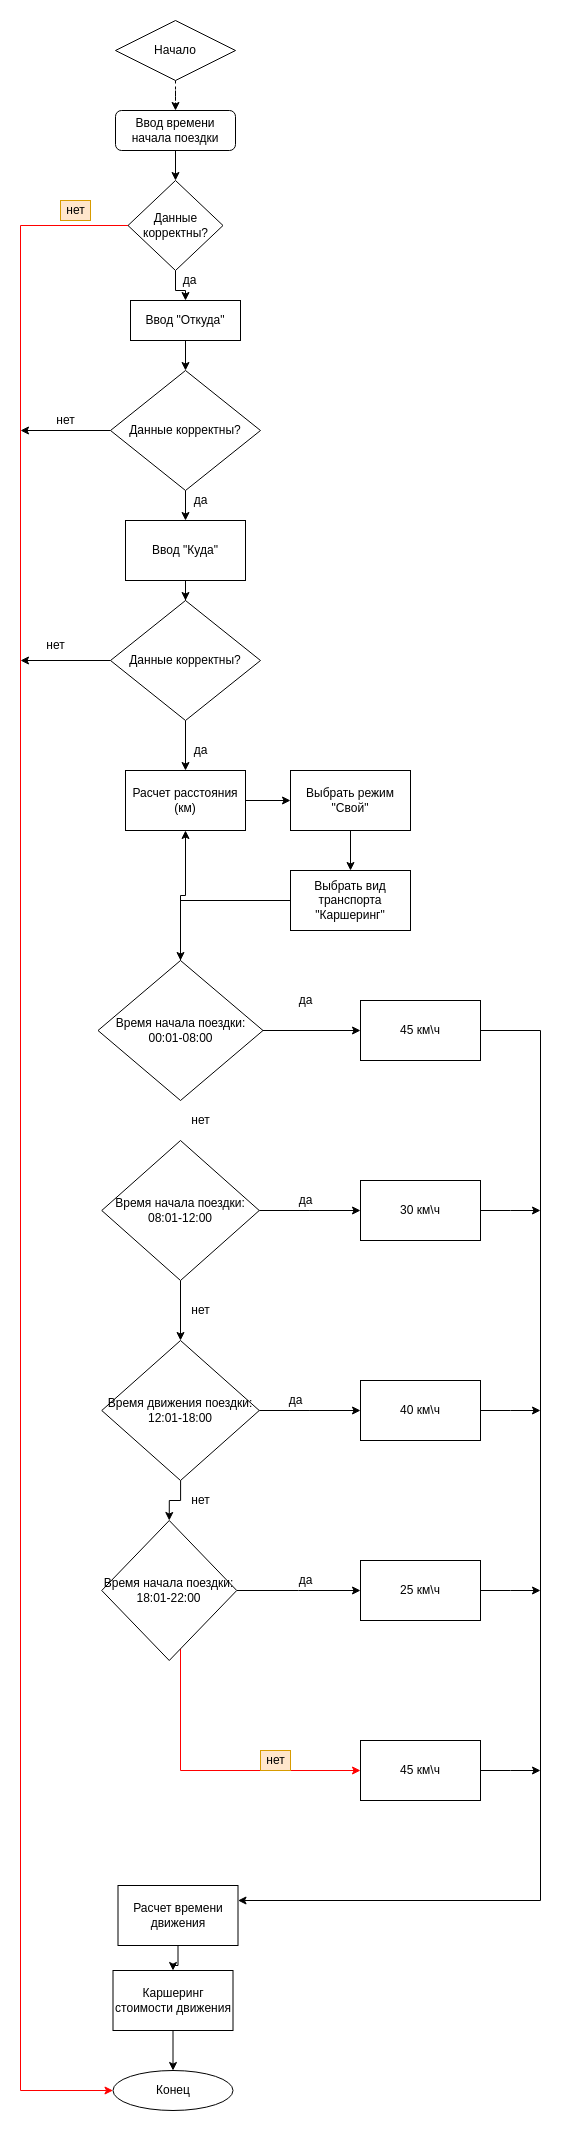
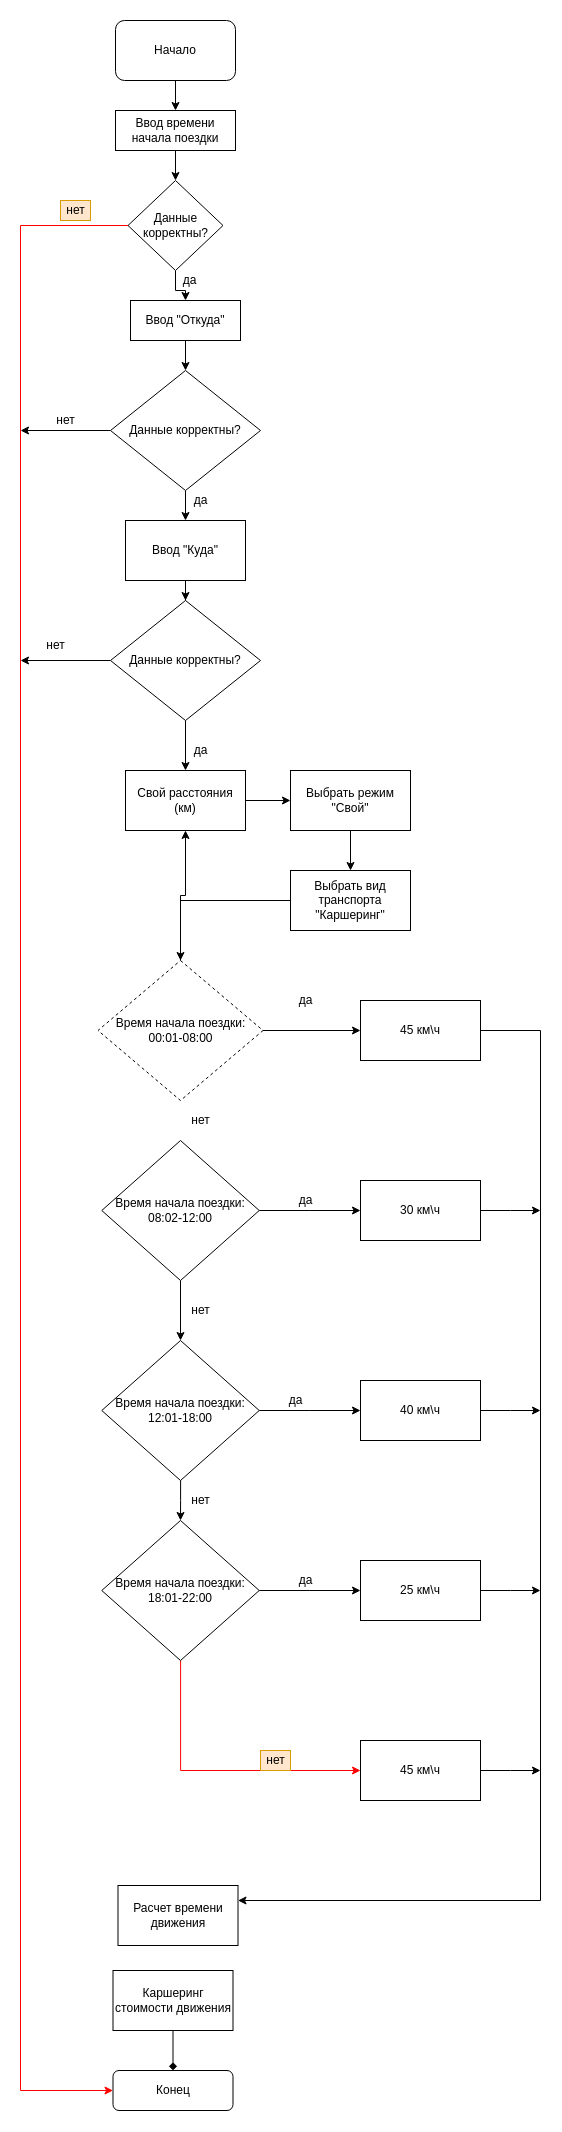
  <mxCell id="0" />
  <mxCell id="1" parent="0" />
  <mxCell id="2" value="" style="edgeStyle=orthogonalEdgeStyle;rounded=0;orthogonalLoop=1;jettySize=auto;html=1;" parent="1" source="3" target="50" edge="1"><mxGeometry relative="1" as="geometry" /></mxCell>
- <mxCell id="3" value="Ввод времени начала поездки" style="whiteSpace=wrap;html=1;rounded=1;" parent="1" vertex="1"><mxGeometry x="115" y="110" width="120" height="40" as="geometry" /></mxCell>
- <mxCell id="4" value="Конец" style="ellipse;whiteSpace=wrap;html=1;" parent="1" vertex="1"><mxGeometry x="112.5" y="2070" width="120" height="40" as="geometry" /></mxCell>
+ <mxCell id="3" value="Ввод времени начала поездки" style="rounded=0;whiteSpace=wrap;html=1;" parent="1" vertex="1"><mxGeometry x="115" y="110" width="120" height="40" as="geometry" /></mxCell>
+ <mxCell id="4" value="Конец" style="rounded=1;whiteSpace=wrap;html=1;" parent="1" vertex="1"><mxGeometry x="112.5" y="2070" width="120" height="40" as="geometry" /></mxCell>
  <mxCell id="5" value="" style="edgeStyle=orthogonalEdgeStyle;rounded=0;orthogonalLoop=1;jettySize=auto;html=1;entryX=0.5;entryY=0;entryDx=0;entryDy=0;" parent="1" source="7" target="12" edge="1"><mxGeometry relative="1" as="geometry"><mxPoint x="180" y="410" as="targetPoint" /></mxGeometry></mxCell>
  <mxCell id="6" style="edgeStyle=orthogonalEdgeStyle;rounded=0;orthogonalLoop=1;jettySize=auto;html=1;strokeColor=#000000;fontColor=#000000;" edge="1" parent="1" source="7"><mxGeometry relative="1" as="geometry"><mxPoint x="20" y="430" as="targetPoint" /></mxGeometry></mxCell>
  <mxCell id="7" value="&lt;font&gt;Данные корректны?&lt;/font&gt;" style="rhombus;whiteSpace=wrap;html=1;" parent="1" vertex="1"><mxGeometry x="110" y="370" width="150" height="120" as="geometry" /></mxCell>
  <mxCell id="8" value="" style="edgeStyle=orthogonalEdgeStyle;rounded=0;orthogonalLoop=1;jettySize=auto;html=1;" parent="1" source="9" target="7" edge="1"><mxGeometry relative="1" as="geometry" /></mxCell>
  <mxCell id="9" value="Ввод &quot;Откуда&quot;" style="rounded=0;whiteSpace=wrap;html=1;" parent="1" vertex="1"><mxGeometry x="130" y="300" width="110" height="40" as="geometry" /></mxCell>
  <mxCell id="10" value="нет" style="text;html=1;align=center;verticalAlign=middle;resizable=0;points=[];autosize=1;" parent="1" vertex="1"><mxGeometry x="50" y="410" width="30" height="20" as="geometry" /></mxCell>
  <mxCell id="11" value="" style="edgeStyle=orthogonalEdgeStyle;rounded=0;orthogonalLoop=1;jettySize=auto;html=1;entryX=0.5;entryY=0;entryDx=0;entryDy=0;" parent="1" source="12" target="16" edge="1"><mxGeometry relative="1" as="geometry"><mxPoint x="180" y="510" as="targetPoint" /></mxGeometry></mxCell>
  <mxCell id="12" value="Ввод &quot;Куда&quot;" style="rounded=0;whiteSpace=wrap;html=1;" parent="1" vertex="1"><mxGeometry x="125" y="520" width="120" height="60" as="geometry" /></mxCell>
  <mxCell id="13" value="да" style="text;html=1;align=center;verticalAlign=middle;resizable=0;points=[];autosize=1;" parent="1" vertex="1"><mxGeometry x="185" y="490" width="30" height="20" as="geometry" /></mxCell>
  <mxCell id="14" style="edgeStyle=orthogonalEdgeStyle;rounded=0;orthogonalLoop=1;jettySize=auto;html=1;" parent="1" source="16" edge="1"><mxGeometry relative="1" as="geometry"><mxPoint x="20" y="660" as="targetPoint" /></mxGeometry></mxCell>
  <mxCell id="15" value="" style="edgeStyle=orthogonalEdgeStyle;rounded=0;orthogonalLoop=1;jettySize=auto;html=1;" parent="1" source="16" target="20" edge="1"><mxGeometry relative="1" as="geometry" /></mxCell>
  <mxCell id="16" value="&lt;font&gt;Данные корректны?&lt;/font&gt;" style="rhombus;whiteSpace=wrap;html=1;" parent="1" vertex="1"><mxGeometry x="110" y="600" width="150" height="120" as="geometry" /></mxCell>
  <mxCell id="17" value="да" style="text;html=1;align=center;verticalAlign=middle;resizable=0;points=[];autosize=1;" parent="1" vertex="1"><mxGeometry x="185" y="740" width="30" height="20" as="geometry" /></mxCell>
  <mxCell id="18" value="нет" style="text;html=1;align=center;verticalAlign=middle;resizable=0;points=[];autosize=1;" parent="1" vertex="1"><mxGeometry x="40" y="635" width="30" height="20" as="geometry" /></mxCell>
  <mxCell id="19" value="" style="edgeStyle=orthogonalEdgeStyle;rounded=0;orthogonalLoop=1;jettySize=auto;html=1;" parent="1" source="20" target="43" edge="1"><mxGeometry relative="1" as="geometry"><mxPoint x="320" y="690" as="targetPoint" /></mxGeometry></mxCell>
- <mxCell id="20" value="Расчет расстояния (км)" style="whiteSpace=wrap;html=1;" parent="1" vertex="1"><mxGeometry x="125" y="770" width="120" height="60" as="geometry" /></mxCell>
- <mxCell id="21" value="" style="edgeStyle=orthogonalEdgeStyle;rounded=0;orthogonalLoop=1;jettySize=auto;html=1;" parent="1" source="22" target="4" edge="1"><mxGeometry relative="1" as="geometry" /></mxCell>
+ <mxCell id="20" value="Свой расстояния (км)" style="whiteSpace=wrap;html=1;" parent="1" vertex="1"><mxGeometry x="125" y="770" width="120" height="60" as="geometry" /></mxCell>
+ <mxCell id="21" value="" style="edgeStyle=orthogonalEdgeStyle;rounded=0;orthogonalLoop=1;jettySize=auto;html=1;endArrow=diamond;" parent="1" source="22" target="4" edge="1"><mxGeometry relative="1" as="geometry" /></mxCell>
  <mxCell id="22" value="Каршеринг стоимости движения" style="whiteSpace=wrap;html=1;" parent="1" vertex="1"><mxGeometry x="112.5" y="1970" width="120" height="60" as="geometry" /></mxCell>
  <mxCell id="23" value="" style="edgeStyle=orthogonalEdgeStyle;rounded=0;orthogonalLoop=1;jettySize=auto;html=1;" parent="1" source="25" target="20" edge="1"><mxGeometry relative="1" as="geometry" /></mxCell>
  <mxCell id="24" style="edgeStyle=orthogonalEdgeStyle;rounded=0;orthogonalLoop=1;jettySize=auto;html=1;strokeColor=#000000;" parent="1" source="25" target="54" edge="1"><mxGeometry relative="1" as="geometry" /></mxCell>
- <mxCell id="25" value="Время начала поездки: 00:01-08:00" style="rhombus;whiteSpace=wrap;html=1;" parent="1" vertex="1"><mxGeometry x="97.5" y="960" width="165" height="140" as="geometry" /></mxCell>
+ <mxCell id="25" value="Время начала поездки: 00:01-08:00" style="rhombus;whiteSpace=wrap;html=1;dashed=1;" parent="1" vertex="1"><mxGeometry x="97.5" y="960" width="165" height="140" as="geometry" /></mxCell>
  <mxCell id="26" value="нет" style="text;html=1;align=center;verticalAlign=middle;resizable=0;points=[];autosize=1;" parent="1" vertex="1"><mxGeometry x="185" y="1110" width="30" height="20" as="geometry" /></mxCell>
  <mxCell id="27" value="" style="edgeStyle=orthogonalEdgeStyle;rounded=0;orthogonalLoop=1;jettySize=auto;html=1;" parent="1" source="29" target="33" edge="1"><mxGeometry relative="1" as="geometry" /></mxCell>
  <mxCell id="28" value="" style="edgeStyle=orthogonalEdgeStyle;rounded=0;orthogonalLoop=1;jettySize=auto;html=1;" parent="1" source="29" edge="1"><mxGeometry relative="1" as="geometry"><mxPoint x="360" y="1210" as="targetPoint" /></mxGeometry></mxCell>
- <mxCell id="29" value="Время начала поездки: 08:01-12:00" style="rhombus;whiteSpace=wrap;html=1;" parent="1" vertex="1"><mxGeometry x="101.25" y="1140" width="157.5" height="140" as="geometry" /></mxCell>
+ <mxCell id="29" value="Время начала поездки: 08:02-12:00" style="rhombus;whiteSpace=wrap;html=1;" parent="1" vertex="1"><mxGeometry x="101.25" y="1140" width="157.5" height="140" as="geometry" /></mxCell>
  <mxCell id="30" value="да" style="text;html=1;align=center;verticalAlign=middle;resizable=0;points=[];autosize=1;" parent="1" vertex="1"><mxGeometry x="290" y="990" width="30" height="20" as="geometry" /></mxCell>
  <mxCell id="31" value="" style="edgeStyle=orthogonalEdgeStyle;rounded=0;orthogonalLoop=1;jettySize=auto;html=1;" parent="1" source="33" edge="1"><mxGeometry relative="1" as="geometry"><mxPoint x="360" y="1410" as="targetPoint" /></mxGeometry></mxCell>
  <mxCell id="32" style="edgeStyle=orthogonalEdgeStyle;rounded=0;orthogonalLoop=1;jettySize=auto;html=1;entryX=0.5;entryY=0;entryDx=0;entryDy=0;" parent="1" source="33" target="39" edge="1"><mxGeometry relative="1" as="geometry" /></mxCell>
- <mxCell id="33" value="Время движения поездки: 12:01-18:00" style="rhombus;whiteSpace=wrap;html=1;" parent="1" vertex="1"><mxGeometry x="101.25" y="1340" width="157.5" height="140" as="geometry" /></mxCell>
+ <mxCell id="33" value="Время начала поездки: 12:01-18:00" style="rhombus;whiteSpace=wrap;html=1;" parent="1" vertex="1"><mxGeometry x="101.25" y="1340" width="157.5" height="140" as="geometry" /></mxCell>
  <mxCell id="34" value="да" style="text;html=1;align=center;verticalAlign=middle;resizable=0;points=[];autosize=1;" parent="1" vertex="1"><mxGeometry x="280" y="1390" width="30" height="20" as="geometry" /></mxCell>
  <mxCell id="35" value="нет" style="text;html=1;align=center;verticalAlign=middle;resizable=0;points=[];autosize=1;" parent="1" vertex="1"><mxGeometry x="185" y="1300" width="30" height="20" as="geometry" /></mxCell>
  <mxCell id="36" value="да" style="text;html=1;align=center;verticalAlign=middle;resizable=0;points=[];autosize=1;" parent="1" vertex="1"><mxGeometry x="290" y="1570" width="30" height="20" as="geometry" /></mxCell>
  <mxCell id="37" value="" style="edgeStyle=orthogonalEdgeStyle;rounded=0;orthogonalLoop=1;jettySize=auto;html=1;" parent="1" source="39" edge="1"><mxGeometry relative="1" as="geometry"><mxPoint x="360" y="1590" as="targetPoint" /></mxGeometry></mxCell>
  <mxCell id="38" style="edgeStyle=orthogonalEdgeStyle;rounded=0;orthogonalLoop=1;jettySize=auto;html=1;strokeColor=#FF0000;" parent="1" source="39" target="62" edge="1"><mxGeometry relative="1" as="geometry"><Array as="points"><mxPoint x="180" y="1770" /></Array></mxGeometry></mxCell>
- <mxCell id="39" value="Время начала поездки: 18:01-22:00" style="rhombus;whiteSpace=wrap;html=1;" parent="1" vertex="1"><mxGeometry x="101.25" y="1520" width="135" height="140" as="geometry" /></mxCell>
+ <mxCell id="39" value="Время начала поездки: 18:01-22:00" style="rhombus;whiteSpace=wrap;html=1;" parent="1" vertex="1"><mxGeometry x="101.25" y="1520" width="157.5" height="140" as="geometry" /></mxCell>
  <mxCell id="40" value="нет" style="text;html=1;align=center;verticalAlign=middle;resizable=0;points=[];autosize=1;" parent="1" vertex="1"><mxGeometry x="185" y="1490" width="30" height="20" as="geometry" /></mxCell>
  <mxCell id="41" value="да" style="text;html=1;align=center;verticalAlign=middle;resizable=0;points=[];autosize=1;" parent="1" vertex="1"><mxGeometry x="290" y="1190" width="30" height="20" as="geometry" /></mxCell>
  <mxCell id="42" value="" style="edgeStyle=orthogonalEdgeStyle;rounded=0;orthogonalLoop=1;jettySize=auto;html=1;" parent="1" source="43" target="45" edge="1"><mxGeometry relative="1" as="geometry" /></mxCell>
  <mxCell id="43" value="Выбрать режим &quot;Свой&quot;" style="rounded=0;whiteSpace=wrap;html=1;" parent="1" vertex="1"><mxGeometry x="290" y="770" width="120" height="60" as="geometry" /></mxCell>
  <mxCell id="44" style="edgeStyle=orthogonalEdgeStyle;rounded=0;orthogonalLoop=1;jettySize=auto;html=1;" parent="1" source="45" target="25" edge="1"><mxGeometry relative="1" as="geometry" /></mxCell>
  <mxCell id="45" value="Выбрать вид транспорта &quot;Каршеринг&quot;" style="rounded=0;whiteSpace=wrap;html=1;" parent="1" vertex="1"><mxGeometry x="290" y="870" width="120" height="60" as="geometry" /></mxCell>
- <mxCell id="46" value="" style="edgeStyle=orthogonalEdgeStyle;rounded=0;orthogonalLoop=1;jettySize=auto;html=1;dashed=1;" parent="1" source="47" target="3" edge="1"><mxGeometry relative="1" as="geometry" /></mxCell>
- <mxCell id="47" value="Начало" style="rhombus;whiteSpace=wrap;html=1;" parent="1" vertex="1"><mxGeometry x="115" y="20" width="120" height="60" as="geometry" /></mxCell>
+ <mxCell id="46" value="" style="edgeStyle=orthogonalEdgeStyle;rounded=0;orthogonalLoop=1;jettySize=auto;html=1;" parent="1" source="47" target="3" edge="1"><mxGeometry relative="1" as="geometry" /></mxCell>
+ <mxCell id="47" value="Начало" style="rounded=1;whiteSpace=wrap;html=1;" parent="1" vertex="1"><mxGeometry x="115" y="20" width="120" height="60" as="geometry" /></mxCell>
  <mxCell id="48" value="" style="edgeStyle=orthogonalEdgeStyle;rounded=0;orthogonalLoop=1;jettySize=auto;html=1;" parent="1" source="50" target="9" edge="1"><mxGeometry relative="1" as="geometry" /></mxCell>
  <mxCell id="49" style="edgeStyle=orthogonalEdgeStyle;rounded=0;orthogonalLoop=1;jettySize=auto;html=1;strokeColor=#FF0000;" parent="1" source="50" target="4" edge="1"><mxGeometry relative="1" as="geometry"><Array as="points"><mxPoint x="20" y="225" /><mxPoint x="20" y="2090" /></Array></mxGeometry></mxCell>
  <mxCell id="50" value="Данные корректны?" style="rhombus;whiteSpace=wrap;html=1;rounded=0;" parent="1" vertex="1"><mxGeometry x="127.5" y="180" width="95" height="90" as="geometry" /></mxCell>
- <mxCell id="51" value="" style="edgeStyle=orthogonalEdgeStyle;rounded=0;orthogonalLoop=1;jettySize=auto;html=1;strokeColor=#000000;" parent="1" source="52" target="22" edge="1"><mxGeometry relative="1" as="geometry" /></mxCell>
  <mxCell id="52" value="Расчет времени движения" style="whiteSpace=wrap;html=1;" parent="1" vertex="1"><mxGeometry x="117.5" y="1885" width="120" height="60" as="geometry" /></mxCell>
  <mxCell id="53" style="edgeStyle=orthogonalEdgeStyle;rounded=0;orthogonalLoop=1;jettySize=auto;html=1;strokeColor=#000000;" parent="1" source="54" target="52" edge="1"><mxGeometry relative="1" as="geometry"><Array as="points"><mxPoint x="540" y="1030" /><mxPoint x="540" y="1900" /></Array></mxGeometry></mxCell>
  <mxCell id="54" value="45 км\ч" style="whiteSpace=wrap;html=1;rounded=0;" parent="1" vertex="1"><mxGeometry x="360" y="1000" width="120" height="60" as="geometry" /></mxCell>
  <mxCell id="55" style="edgeStyle=orthogonalEdgeStyle;rounded=0;orthogonalLoop=1;jettySize=auto;html=1;strokeColor=#000000;" parent="1" source="56" edge="1"><mxGeometry relative="1" as="geometry"><mxPoint x="540" y="1210" as="targetPoint" /></mxGeometry></mxCell>
  <mxCell id="56" value="30 км\ч" style="whiteSpace=wrap;html=1;rounded=0;" parent="1" vertex="1"><mxGeometry x="360" y="1180" width="120" height="60" as="geometry" /></mxCell>
  <mxCell id="57" style="edgeStyle=orthogonalEdgeStyle;rounded=0;orthogonalLoop=1;jettySize=auto;html=1;strokeColor=#000000;" parent="1" source="58" edge="1"><mxGeometry relative="1" as="geometry"><mxPoint x="540" y="1410" as="targetPoint" /></mxGeometry></mxCell>
  <mxCell id="58" value="40 км\ч" style="whiteSpace=wrap;html=1;rounded=0;" parent="1" vertex="1"><mxGeometry x="360" y="1380" width="120" height="60" as="geometry" /></mxCell>
  <mxCell id="59" style="edgeStyle=orthogonalEdgeStyle;rounded=0;orthogonalLoop=1;jettySize=auto;html=1;strokeColor=#000000;" parent="1" source="60" edge="1"><mxGeometry relative="1" as="geometry"><mxPoint x="540" y="1590" as="targetPoint" /></mxGeometry></mxCell>
  <mxCell id="60" value="25 км\ч" style="whiteSpace=wrap;html=1;rounded=0;" parent="1" vertex="1"><mxGeometry x="360" y="1560" width="120" height="60" as="geometry" /></mxCell>
  <mxCell id="61" style="edgeStyle=orthogonalEdgeStyle;rounded=0;orthogonalLoop=1;jettySize=auto;html=1;strokeColor=#000000;" parent="1" source="62" edge="1"><mxGeometry relative="1" as="geometry"><mxPoint x="540" y="1770" as="targetPoint" /></mxGeometry></mxCell>
  <mxCell id="62" value="45 км\ч" style="whiteSpace=wrap;html=1;rounded=0;" parent="1" vertex="1"><mxGeometry x="360" y="1740" width="120" height="60" as="geometry" /></mxCell>
  <mxCell id="63" value="да" style="text;html=1;align=center;verticalAlign=middle;resizable=0;points=[];autosize=1;" parent="1" vertex="1"><mxGeometry x="174" y="270" width="30" height="20" as="geometry" /></mxCell>
  <mxCell id="64" value="нет" style="text;html=1;align=center;verticalAlign=middle;resizable=0;points=[];autosize=1;fillColor=#ffe6cc;strokeColor=#d79b00;" parent="1" vertex="1"><mxGeometry x="60" y="200" width="30" height="20" as="geometry" /></mxCell>
  <mxCell id="65" value="нет" style="text;html=1;align=center;verticalAlign=middle;resizable=0;points=[];autosize=1;fillColor=#ffe6cc;strokeColor=#d79b00;" parent="1" vertex="1"><mxGeometry x="260" y="1750" width="30" height="20" as="geometry" /></mxCell>
